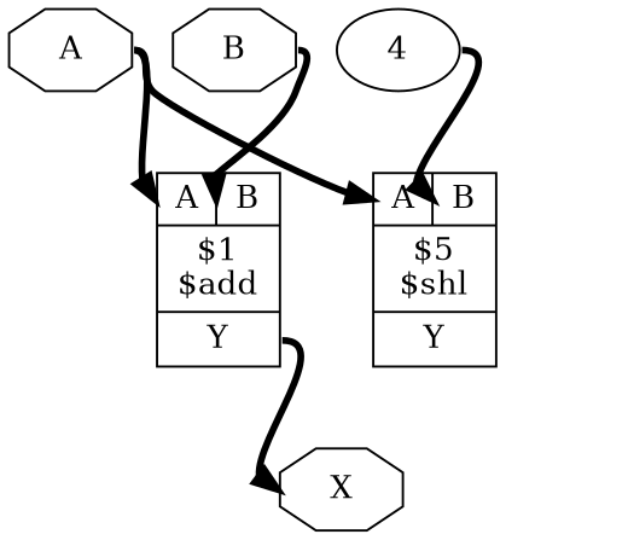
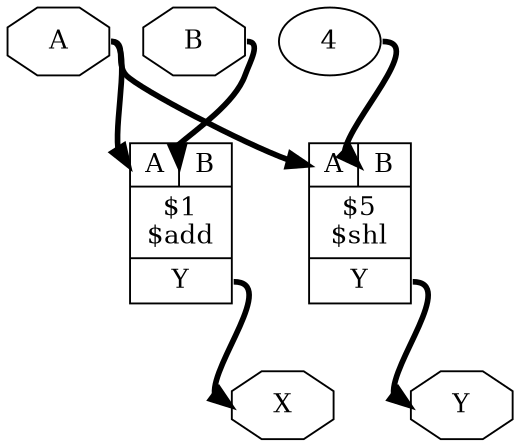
  digraph {
    rankdir=TB
    remincross=true
    node [color=black fontcolor=black shape=octagon]
    edge [color=black fontcolor=black headport="p1:w" style="setlinewidth(3)" tailport=e]
    n1 [label=A]
    n2 [label="{{<p1> A|<p2> B}|$1\n$add|{<p4> Y}}" shape=record color="" fontcolor=""]
    n3 [label="{{<p1> A|<p2> B}|$5\n$shl|{<p4> Y}}" shape=record color="" fontcolor=""]
    n4 [label=X]
+   n5 [label=Y]
    n6 [label=B]
    n7 [label=4 color="" fontcolor="" shape=""]
    n1 -> n2
    n1 -> n3
    n2 -> n4 [headport=w tailport="p4:e"]
+   n3 -> n5 [headport=w tailport="p4:e"]
    n6 -> n2 [headport="p2:w"]
    n7 -> n3 [headport="p2:w"]
  }
